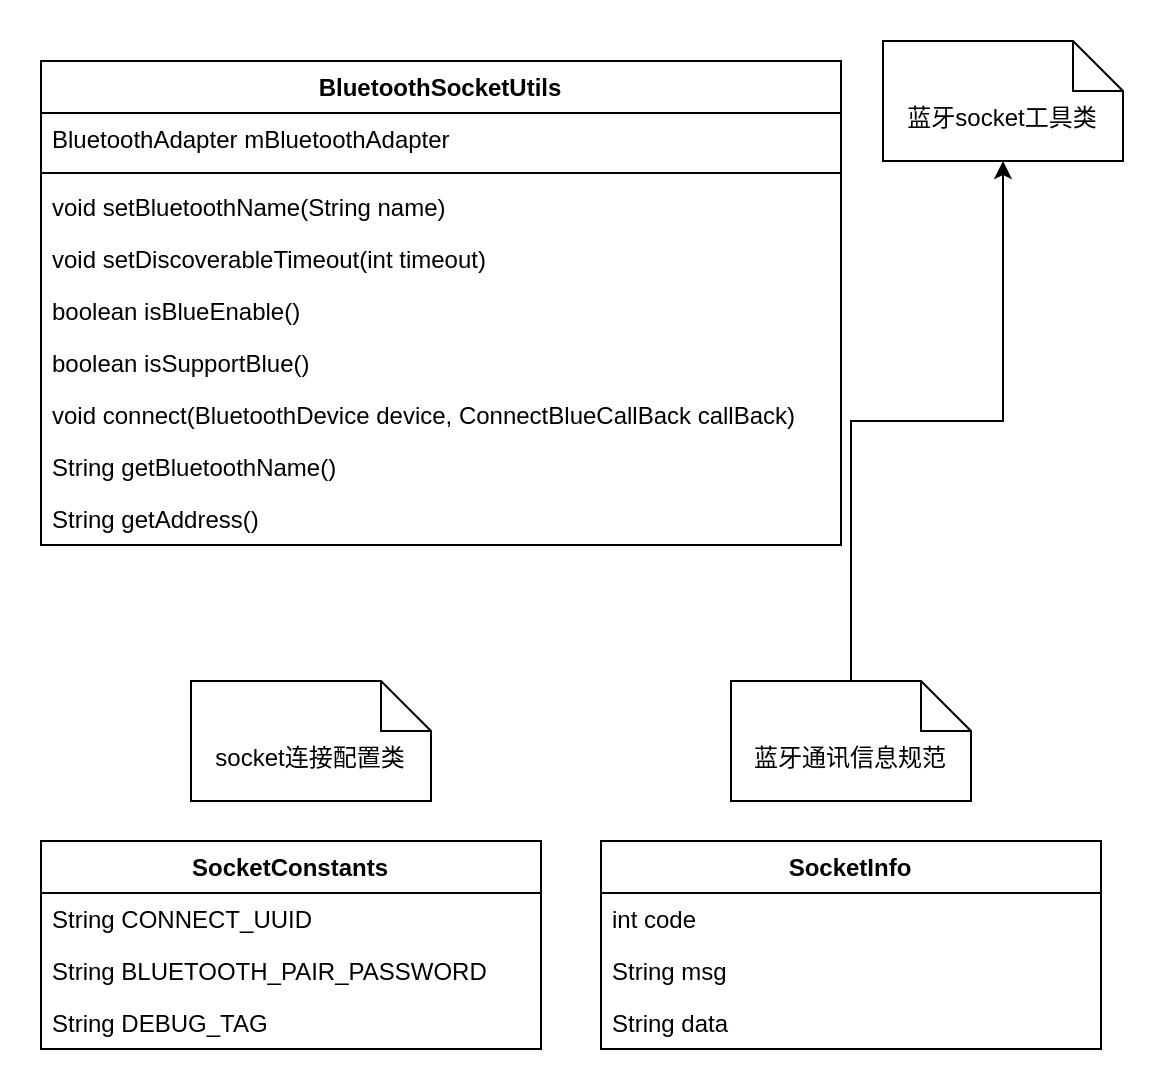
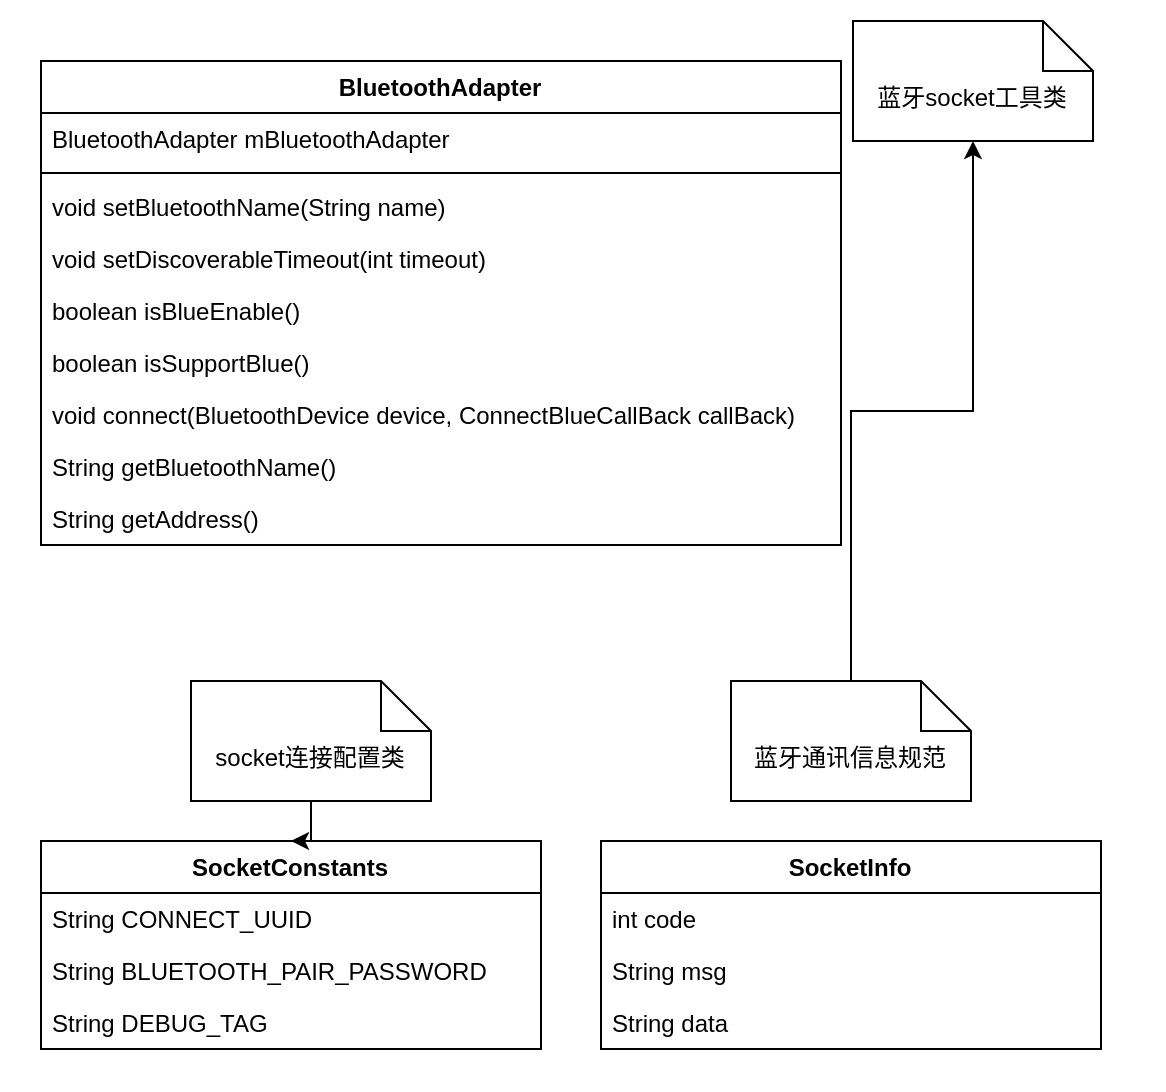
  <mxCell id="0" />
  <mxCell id="1" parent="0" />
- <mxCell id="2" value="BluetoothSocketUtils" style="swimlane;fontStyle=1;align=center;verticalAlign=top;childLayout=stackLayout;horizontal=1;startSize=26;horizontalStack=0;resizeParent=1;resizeParentMax=0;resizeLast=0;collapsible=1;marginBottom=0;" vertex="1" parent="1"><mxGeometry x="20" y="30" width="400" height="242" as="geometry" /></mxCell>
+ <mxCell id="2" value="BluetoothAdapter" style="swimlane;fontStyle=1;align=center;verticalAlign=top;childLayout=stackLayout;horizontal=1;startSize=26;horizontalStack=0;resizeParent=1;resizeParentMax=0;resizeLast=0;collapsible=1;marginBottom=0;" vertex="1" parent="1"><mxGeometry x="20" y="30" width="400" height="242" as="geometry" /></mxCell>
  <mxCell id="3" value="BluetoothAdapter mBluetoothAdapter" style="text;strokeColor=none;fillColor=none;align=left;verticalAlign=top;spacingLeft=4;spacingRight=4;overflow=hidden;rotatable=0;points=[[0,0.5],[1,0.5]];portConstraint=eastwest;" vertex="1" parent="2"><mxGeometry y="26" width="400" height="26" as="geometry" /></mxCell>
  <mxCell id="4" value="" style="line;strokeWidth=1;fillColor=none;align=left;verticalAlign=middle;spacingTop=-1;spacingLeft=3;spacingRight=3;rotatable=0;labelPosition=right;points=[];portConstraint=eastwest;" vertex="1" parent="2"><mxGeometry y="52" width="400" height="8" as="geometry" /></mxCell>
  <mxCell id="5" value="void setBluetoothName(String name)" style="text;strokeColor=none;fillColor=none;align=left;verticalAlign=top;spacingLeft=4;spacingRight=4;overflow=hidden;rotatable=0;points=[[0,0.5],[1,0.5]];portConstraint=eastwest;" vertex="1" parent="2"><mxGeometry y="60" width="400" height="26" as="geometry" /></mxCell>
  <mxCell id="6" value="void setDiscoverableTimeout(int timeout)" style="text;strokeColor=none;fillColor=none;align=left;verticalAlign=top;spacingLeft=4;spacingRight=4;overflow=hidden;rotatable=0;points=[[0,0.5],[1,0.5]];portConstraint=eastwest;" vertex="1" parent="2"><mxGeometry y="86" width="400" height="26" as="geometry" /></mxCell>
  <mxCell id="7" value="boolean isBlueEnable()" style="text;strokeColor=none;fillColor=none;align=left;verticalAlign=top;spacingLeft=4;spacingRight=4;overflow=hidden;rotatable=0;points=[[0,0.5],[1,0.5]];portConstraint=eastwest;" vertex="1" parent="2"><mxGeometry y="112" width="400" height="26" as="geometry" /></mxCell>
  <mxCell id="8" value="boolean isSupportBlue()" style="text;strokeColor=none;fillColor=none;align=left;verticalAlign=top;spacingLeft=4;spacingRight=4;overflow=hidden;rotatable=0;points=[[0,0.5],[1,0.5]];portConstraint=eastwest;" vertex="1" parent="2"><mxGeometry y="138" width="400" height="26" as="geometry" /></mxCell>
  <mxCell id="9" value="void connect(BluetoothDevice device, ConnectBlueCallBack callBack)" style="text;strokeColor=none;fillColor=none;align=left;verticalAlign=top;spacingLeft=4;spacingRight=4;overflow=hidden;rotatable=0;points=[[0,0.5],[1,0.5]];portConstraint=eastwest;" vertex="1" parent="2"><mxGeometry y="164" width="400" height="26" as="geometry" /></mxCell>
  <mxCell id="10" value="String getBluetoothName()" style="text;strokeColor=none;fillColor=none;align=left;verticalAlign=top;spacingLeft=4;spacingRight=4;overflow=hidden;rotatable=0;points=[[0,0.5],[1,0.5]];portConstraint=eastwest;" vertex="1" parent="2"><mxGeometry y="190" width="400" height="26" as="geometry" /></mxCell>
  <mxCell id="11" value="String getAddress()" style="text;strokeColor=none;fillColor=none;align=left;verticalAlign=top;spacingLeft=4;spacingRight=4;overflow=hidden;rotatable=0;points=[[0,0.5],[1,0.5]];portConstraint=eastwest;" vertex="1" parent="2"><mxGeometry y="216" width="400" height="26" as="geometry" /></mxCell>
- <mxCell id="12" value="蓝牙socket工具类" style="shape=note2;boundedLbl=1;whiteSpace=wrap;html=1;size=25;verticalAlign=top;align=center;" vertex="1" parent="1"><mxGeometry x="441" y="20" width="120" height="60" as="geometry" /></mxCell>
+ <mxCell id="12" value="蓝牙socket工具类" style="shape=note2;boundedLbl=1;whiteSpace=wrap;html=1;size=25;verticalAlign=top;align=center;" vertex="1" parent="1"><mxGeometry x="426" y="10" width="120" height="60" as="geometry" /></mxCell>
  <mxCell id="13" value="SocketConstants" style="swimlane;fontStyle=1;align=center;verticalAlign=top;childLayout=stackLayout;horizontal=1;startSize=26;horizontalStack=0;resizeParent=1;resizeParentMax=0;resizeLast=0;collapsible=1;marginBottom=0;" vertex="1" parent="1"><mxGeometry x="20" y="420" width="250" height="104" as="geometry" /></mxCell>
  <mxCell id="14" value="String CONNECT_UUID" style="text;strokeColor=none;fillColor=none;align=left;verticalAlign=top;spacingLeft=4;spacingRight=4;overflow=hidden;rotatable=0;points=[[0,0.5],[1,0.5]];portConstraint=eastwest;" vertex="1" parent="13"><mxGeometry y="26" width="250" height="26" as="geometry" /></mxCell>
  <mxCell id="15" value="String BLUETOOTH_PAIR_PASSWORD" style="text;strokeColor=none;fillColor=none;align=left;verticalAlign=top;spacingLeft=4;spacingRight=4;overflow=hidden;rotatable=0;points=[[0,0.5],[1,0.5]];portConstraint=eastwest;" vertex="1" parent="13"><mxGeometry y="52" width="250" height="26" as="geometry" /></mxCell>
  <mxCell id="16" value="String DEBUG_TAG" style="text;strokeColor=none;fillColor=none;align=left;verticalAlign=top;spacingLeft=4;spacingRight=4;overflow=hidden;rotatable=0;points=[[0,0.5],[1,0.5]];portConstraint=eastwest;" vertex="1" parent="13"><mxGeometry y="78" width="250" height="26" as="geometry" /></mxCell>
+ <mxCell id="17" style="edgeStyle=orthogonalEdgeStyle;rounded=0;orthogonalLoop=1;jettySize=auto;html=1;" edge="1" parent="1" source="18" target="13"><mxGeometry relative="1" as="geometry"><mxPoint x="271" y="440" as="targetPoint" /></mxGeometry></mxCell>
  <mxCell id="18" value="socket连接配置类" style="shape=note2;boundedLbl=1;whiteSpace=wrap;html=1;size=25;verticalAlign=top;align=center;" vertex="1" parent="1"><mxGeometry x="95" y="340" width="120" height="60" as="geometry" /></mxCell>
  <mxCell id="19" value="SocketInfo" style="swimlane;fontStyle=1;align=center;verticalAlign=top;childLayout=stackLayout;horizontal=1;startSize=26;horizontalStack=0;resizeParent=1;resizeParentMax=0;resizeLast=0;collapsible=1;marginBottom=0;" vertex="1" parent="1"><mxGeometry x="300" y="420" width="250" height="104" as="geometry" /></mxCell>
  <mxCell id="20" value="int code" style="text;strokeColor=none;fillColor=none;align=left;verticalAlign=top;spacingLeft=4;spacingRight=4;overflow=hidden;rotatable=0;points=[[0,0.5],[1,0.5]];portConstraint=eastwest;" vertex="1" parent="19"><mxGeometry y="26" width="250" height="26" as="geometry" /></mxCell>
  <mxCell id="21" value="String msg" style="text;strokeColor=none;fillColor=none;align=left;verticalAlign=top;spacingLeft=4;spacingRight=4;overflow=hidden;rotatable=0;points=[[0,0.5],[1,0.5]];portConstraint=eastwest;" vertex="1" parent="19"><mxGeometry y="52" width="250" height="26" as="geometry" /></mxCell>
  <mxCell id="22" value="String data" style="text;strokeColor=none;fillColor=none;align=left;verticalAlign=top;spacingLeft=4;spacingRight=4;overflow=hidden;rotatable=0;points=[[0,0.5],[1,0.5]];portConstraint=eastwest;" vertex="1" parent="19"><mxGeometry y="78" width="250" height="26" as="geometry" /></mxCell>
  <mxCell id="23" style="edgeStyle=orthogonalEdgeStyle;rounded=0;orthogonalLoop=1;jettySize=auto;html=1;" edge="1" parent="1" source="24" target="12"><mxGeometry relative="1" as="geometry" /></mxCell>
  <mxCell id="24" value="蓝牙通讯信息规范" style="shape=note2;boundedLbl=1;whiteSpace=wrap;html=1;size=25;verticalAlign=top;align=center;" vertex="1" parent="1"><mxGeometry x="365" y="340" width="120" height="60" as="geometry" /></mxCell>
